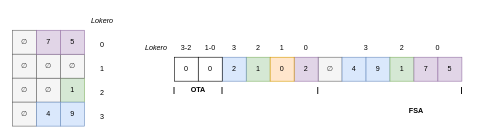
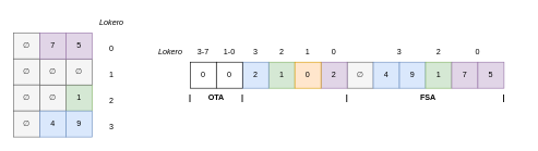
  <mxCell id="0" />
  <mxCell id="1" parent="0" />
  <mxCell id="2" value="∅" style="whiteSpace=wrap;html=1;aspect=fixed;fillColor=#f5f5f5;fontColor=#333333;strokeColor=#666666;" parent="1" vertex="1"><mxGeometry x="530" y="95" width="40" height="40" as="geometry" /></mxCell>
  <mxCell id="3" value="4" style="whiteSpace=wrap;html=1;aspect=fixed;fillColor=#dae8fc;strokeColor=#6c8ebf;" parent="1" vertex="1"><mxGeometry x="570" y="95" width="40" height="40" as="geometry" /></mxCell>
  <mxCell id="4" value="9" style="whiteSpace=wrap;html=1;aspect=fixed;fillColor=#dae8fc;strokeColor=#6c8ebf;" parent="1" vertex="1"><mxGeometry x="610" y="95" width="40" height="40" as="geometry" /></mxCell>
  <mxCell id="5" value="1" style="whiteSpace=wrap;html=1;aspect=fixed;fillColor=#d5e8d4;strokeColor=#82b366;" parent="1" vertex="1"><mxGeometry x="650" y="95" width="40" height="40" as="geometry" /></mxCell>
  <mxCell id="6" value="7" style="whiteSpace=wrap;html=1;aspect=fixed;fillColor=#e1d5e7;strokeColor=#9673a6;" parent="1" vertex="1"><mxGeometry x="690" y="95" width="40" height="40" as="geometry" /></mxCell>
  <mxCell id="7" value="5" style="whiteSpace=wrap;html=1;aspect=fixed;fillColor=#e1d5e7;strokeColor=#9673a6;" parent="1" vertex="1"><mxGeometry x="730" y="95" width="40" height="40" as="geometry" /></mxCell>
  <mxCell id="8" value="∅" style="whiteSpace=wrap;html=1;aspect=fixed;fillColor=#f5f5f5;fontColor=#333333;strokeColor=#666666;" parent="1" vertex="1"><mxGeometry x="20" y="50" width="40" height="40" as="geometry" /></mxCell>
  <mxCell id="9" value="∅" style="whiteSpace=wrap;html=1;aspect=fixed;fillColor=#f5f5f5;fontColor=#333333;strokeColor=#666666;" parent="1" vertex="1"><mxGeometry x="20" y="90" width="40" height="40" as="geometry" /></mxCell>
  <mxCell id="10" value="∅" style="whiteSpace=wrap;html=1;aspect=fixed;fillColor=#f5f5f5;fontColor=#333333;strokeColor=#666666;" parent="1" vertex="1"><mxGeometry x="20" y="130" width="40" height="40" as="geometry" /></mxCell>
  <mxCell id="11" value="1" style="whiteSpace=wrap;html=1;aspect=fixed;fillColor=#d5e8d4;strokeColor=#82b366;" parent="1" vertex="1"><mxGeometry x="100" y="130" width="40" height="40" as="geometry" /></mxCell>
  <mxCell id="12" value="∅" style="whiteSpace=wrap;html=1;aspect=fixed;fillColor=#f5f5f5;fontColor=#333333;strokeColor=#666666;" parent="1" vertex="1"><mxGeometry x="60" y="130" width="40" height="40" as="geometry" /></mxCell>
  <mxCell id="13" value="∅" style="whiteSpace=wrap;html=1;aspect=fixed;fillColor=#f5f5f5;fontColor=#333333;strokeColor=#666666;" parent="1" vertex="1"><mxGeometry x="20" y="170" width="40" height="40" as="geometry" /></mxCell>
  <mxCell id="14" value="9" style="whiteSpace=wrap;html=1;aspect=fixed;fillColor=#dae8fc;strokeColor=#6c8ebf;" parent="1" vertex="1"><mxGeometry x="100" y="170" width="40" height="40" as="geometry" /></mxCell>
  <mxCell id="15" value="4" style="whiteSpace=wrap;html=1;aspect=fixed;fillColor=#dae8fc;strokeColor=#6c8ebf;" parent="1" vertex="1"><mxGeometry x="60" y="170" width="40" height="40" as="geometry" /></mxCell>
  <mxCell id="16" value="1" style="whiteSpace=wrap;html=1;aspect=fixed;fillColor=#d5e8d4;strokeColor=#82b366;" parent="1" vertex="1"><mxGeometry x="410" y="95" width="40" height="40" as="geometry" /></mxCell>
  <mxCell id="17" value="2" style="whiteSpace=wrap;html=1;aspect=fixed;fillColor=#e1d5e7;strokeColor=#9673a6;" parent="1" vertex="1"><mxGeometry x="490" y="95" width="40" height="40" as="geometry" /></mxCell>
  <mxCell id="18" value="0" style="whiteSpace=wrap;html=1;aspect=fixed;fillColor=#ffe6cc;strokeColor=#d79b00;" parent="1" vertex="1"><mxGeometry x="450" y="95" width="40" height="40" as="geometry" /></mxCell>
  <mxCell id="19" value="0" style="whiteSpace=wrap;html=1;aspect=fixed;gradientColor=none;" parent="1" vertex="1"><mxGeometry x="290" y="95" width="40" height="40" as="geometry" /></mxCell>
  <mxCell id="20" value="2" style="whiteSpace=wrap;html=1;aspect=fixed;fillColor=#dae8fc;strokeColor=#6c8ebf;" parent="1" vertex="1"><mxGeometry x="370" y="95" width="40" height="40" as="geometry" /></mxCell>
  <mxCell id="21" value="0" style="whiteSpace=wrap;html=1;aspect=fixed;" parent="1" vertex="1"><mxGeometry x="330" y="95" width="40" height="40" as="geometry" /></mxCell>
  <mxCell id="22" value="OTA" style="text;html=1;strokeColor=none;fillColor=none;align=center;verticalAlign=middle;whiteSpace=wrap;rounded=0;fontStyle=1" parent="1" vertex="1"><mxGeometry x="300" y="135" width="60" height="30" as="geometry" /></mxCell>
  <mxCell id="23" value="&lt;b&gt;|&lt;/b&gt;" style="text;html=1;strokeColor=none;fillColor=none;align=center;verticalAlign=middle;whiteSpace=wrap;rounded=0;" parent="1" vertex="1"><mxGeometry x="260" y="135" width="60" height="30" as="geometry" /></mxCell>
  <mxCell id="24" value="&lt;b&gt;|&lt;/b&gt;" style="text;html=1;strokeColor=none;fillColor=none;align=center;verticalAlign=middle;whiteSpace=wrap;rounded=0;" parent="1" vertex="1"><mxGeometry x="340" y="135" width="60" height="30" as="geometry" /></mxCell>
  <mxCell id="25" value="0" style="text;html=1;strokeColor=none;fillColor=none;align=center;verticalAlign=middle;whiteSpace=wrap;rounded=0;" parent="1" vertex="1"><mxGeometry x="140" y="60" width="60" height="30" as="geometry" /></mxCell>
  <mxCell id="26" value="1" style="text;html=1;strokeColor=none;fillColor=none;align=center;verticalAlign=middle;whiteSpace=wrap;rounded=0;" parent="1" vertex="1"><mxGeometry x="140" y="100" width="60" height="30" as="geometry" /></mxCell>
  <mxCell id="27" value="2" style="text;html=1;strokeColor=none;fillColor=none;align=center;verticalAlign=middle;whiteSpace=wrap;rounded=0;" parent="1" vertex="1"><mxGeometry x="140" y="140" width="60" height="30" as="geometry" /></mxCell>
  <mxCell id="28" value="3" style="text;html=1;strokeColor=none;fillColor=none;align=center;verticalAlign=middle;whiteSpace=wrap;rounded=0;" parent="1" vertex="1"><mxGeometry x="140" y="180" width="60" height="30" as="geometry" /></mxCell>
- <mxCell id="29" value="3-2" style="text;html=1;strokeColor=none;fillColor=none;align=center;verticalAlign=middle;whiteSpace=wrap;rounded=0;" parent="1" vertex="1"><mxGeometry x="280" y="65" width="60" height="30" as="geometry" /></mxCell>
+ <mxCell id="29" value="3-7" style="text;html=1;strokeColor=none;fillColor=none;align=center;verticalAlign=middle;whiteSpace=wrap;rounded=0;" parent="1" vertex="1"><mxGeometry x="280" y="65" width="60" height="30" as="geometry" /></mxCell>
  <mxCell id="30" value="1-0" style="text;html=1;strokeColor=none;fillColor=none;align=center;verticalAlign=middle;whiteSpace=wrap;rounded=0;" parent="1" vertex="1"><mxGeometry x="320" y="65" width="60" height="30" as="geometry" /></mxCell>
  <mxCell id="31" value="&lt;b&gt;|&lt;/b&gt;" style="text;html=1;strokeColor=none;fillColor=none;align=center;verticalAlign=middle;whiteSpace=wrap;rounded=0;" parent="1" vertex="1"><mxGeometry x="500" y="135" width="60" height="30" as="geometry" /></mxCell>
  <mxCell id="32" value="3" style="text;html=1;strokeColor=none;fillColor=none;align=center;verticalAlign=middle;whiteSpace=wrap;rounded=0;" parent="1" vertex="1"><mxGeometry x="360" y="65" width="60" height="30" as="geometry" /></mxCell>
  <mxCell id="33" value="2" style="text;html=1;strokeColor=none;fillColor=none;align=center;verticalAlign=middle;whiteSpace=wrap;rounded=0;" parent="1" vertex="1"><mxGeometry x="400" y="65" width="60" height="30" as="geometry" /></mxCell>
  <mxCell id="34" value="1" style="text;html=1;strokeColor=none;fillColor=none;align=center;verticalAlign=middle;whiteSpace=wrap;rounded=0;" parent="1" vertex="1"><mxGeometry x="440" y="65" width="60" height="30" as="geometry" /></mxCell>
  <mxCell id="35" value="0" style="text;html=1;strokeColor=none;fillColor=none;align=center;verticalAlign=middle;whiteSpace=wrap;rounded=0;" parent="1" vertex="1"><mxGeometry x="480" y="65" width="60" height="30" as="geometry" /></mxCell>
  <mxCell id="36" value="2" style="text;html=1;strokeColor=none;fillColor=none;align=center;verticalAlign=middle;whiteSpace=wrap;rounded=0;" parent="1" vertex="1"><mxGeometry x="640" y="65" width="60" height="30" as="geometry" /></mxCell>
  <mxCell id="37" value="3" style="text;html=1;strokeColor=none;fillColor=none;align=center;verticalAlign=middle;whiteSpace=wrap;rounded=0;" parent="1" vertex="1"><mxGeometry x="580" y="65" width="60" height="30" as="geometry" /></mxCell>
  <mxCell id="38" value="0" style="text;html=1;strokeColor=none;fillColor=none;align=center;verticalAlign=middle;whiteSpace=wrap;rounded=0;" parent="1" vertex="1"><mxGeometry x="700" y="65" width="60" height="30" as="geometry" /></mxCell>
  <mxCell id="39" value="∅" style="whiteSpace=wrap;html=1;aspect=fixed;fillColor=#f5f5f5;fontColor=#333333;strokeColor=#666666;" parent="1" vertex="1"><mxGeometry x="60" y="90" width="40" height="40" as="geometry" /></mxCell>
  <mxCell id="40" value="∅" style="whiteSpace=wrap;html=1;aspect=fixed;fillColor=#f5f5f5;fontColor=#333333;strokeColor=#666666;" parent="1" vertex="1"><mxGeometry x="100" y="90" width="40" height="40" as="geometry" /></mxCell>
  <mxCell id="41" value="5" style="whiteSpace=wrap;html=1;aspect=fixed;fillColor=#e1d5e7;strokeColor=#9673a6;" parent="1" vertex="1"><mxGeometry x="100" y="50" width="40" height="40" as="geometry" /></mxCell>
  <mxCell id="42" value="7" style="whiteSpace=wrap;html=1;aspect=fixed;fillColor=#e1d5e7;strokeColor=#9673a6;" parent="1" vertex="1"><mxGeometry x="60" y="50" width="40" height="40" as="geometry" /></mxCell>
  <mxCell id="43" value="Lokero" style="text;html=1;strokeColor=none;fillColor=none;align=center;verticalAlign=middle;whiteSpace=wrap;rounded=0;fontStyle=2" parent="1" vertex="1"><mxGeometry x="230" y="65" width="60" height="30" as="geometry" /></mxCell>
- <mxCell id="44" value="FSA" style="text;html=1;strokeColor=none;fillColor=none;align=center;verticalAlign=middle;whiteSpace=wrap;rounded=0;fontStyle=1" parent="1" vertex="1"><mxGeometry x="664" y="170" width="60" height="30" as="geometry" /></mxCell>
+ <mxCell id="44" value="FSA" style="text;html=1;strokeColor=none;fillColor=none;align=center;verticalAlign=middle;whiteSpace=wrap;rounded=0;fontStyle=1" parent="1" vertex="1"><mxGeometry x="624" y="135" width="60" height="30" as="geometry" /></mxCell>
  <mxCell id="45" value="&lt;b&gt;|&lt;/b&gt;" style="text;html=1;strokeColor=none;fillColor=none;align=center;verticalAlign=middle;whiteSpace=wrap;rounded=0;" parent="1" vertex="1"><mxGeometry x="740" y="135" width="60" height="30" as="geometry" /></mxCell>
  <mxCell id="46" value="Lokero" style="text;html=1;strokeColor=none;fillColor=none;align=center;verticalAlign=middle;whiteSpace=wrap;rounded=0;fontStyle=2" parent="1" vertex="1"><mxGeometry x="140" y="20" width="60" height="30" as="geometry" /></mxCell>
